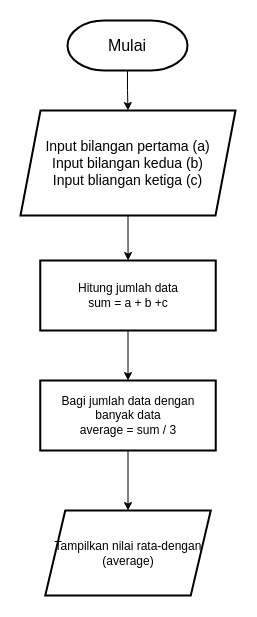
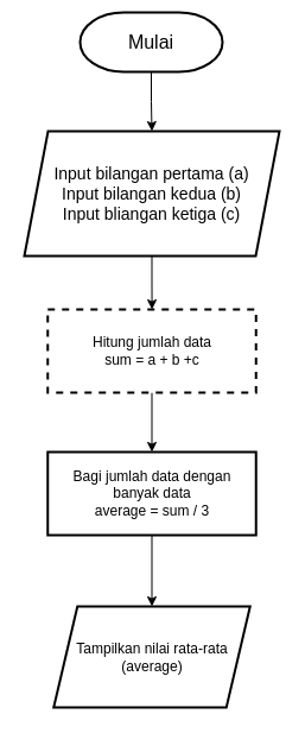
  <mxCell id="0" />
  <mxCell id="1" parent="0" />
  <mxCell id="2" value="" style="edgeStyle=orthogonalEdgeStyle;rounded=0;orthogonalLoop=1;jettySize=auto;html=1;" edge="1" parent="1" source="3" target="5"><mxGeometry relative="1" as="geometry" /></mxCell>
- <mxCell id="3" value="&lt;font style=&quot;font-size: 16px;&quot;&gt;Mulai&lt;/font&gt;" style="strokeWidth=2;html=1;shape=mxgraph.flowchart.terminator;whiteSpace=wrap;" vertex="1" parent="1"><mxGeometry x="67" y="20" width="120" height="50" as="geometry" /></mxCell>
+ <mxCell id="3" value="&lt;font style=&quot;font-size: 16px;&quot;&gt;Mulai&lt;/font&gt;" style="strokeWidth=2;html=1;shape=mxgraph.flowchart.terminator;whiteSpace=wrap;" vertex="1" parent="1"><mxGeometry x="67" y="10" width="120" height="50" as="geometry" /></mxCell>
  <mxCell id="4" value="" style="edgeStyle=orthogonalEdgeStyle;rounded=0;orthogonalLoop=1;jettySize=auto;html=1;" edge="1" parent="1" source="5" target="7"><mxGeometry relative="1" as="geometry" /></mxCell>
  <mxCell id="5" value="&lt;font style=&quot;font-size: 14px;&quot;&gt;Input bilangan pertama (a)&lt;/font&gt;&lt;div&gt;&lt;font style=&quot;font-size: 14px;&quot;&gt;Input bilangan kedua (b)&lt;/font&gt;&lt;/div&gt;&lt;div&gt;&lt;font style=&quot;font-size: 14px;&quot;&gt;Input bliangan ketiga (c)&lt;/font&gt;&lt;/div&gt;" style="shape=parallelogram;perimeter=parallelogramPerimeter;whiteSpace=wrap;html=1;fixedSize=1;strokeWidth=2;" vertex="1" parent="1"><mxGeometry x="20" y="110" width="215" height="105" as="geometry" /></mxCell>
  <mxCell id="6" value="" style="edgeStyle=orthogonalEdgeStyle;rounded=0;orthogonalLoop=1;jettySize=auto;html=1;" edge="1" parent="1" source="7" target="9"><mxGeometry relative="1" as="geometry" /></mxCell>
- <mxCell id="7" value="Hitung jumlah data&lt;div&gt;sum = a + b +c&lt;/div&gt;" style="whiteSpace=wrap;html=1;strokeWidth=2;" vertex="1" parent="1"><mxGeometry x="39.75" y="260" width="175.5" height="70" as="geometry" /></mxCell>
+ <mxCell id="7" value="Hitung jumlah data&lt;div&gt;sum = a + b +c&lt;/div&gt;" style="whiteSpace=wrap;html=1;strokeWidth=2;dashed=1;" vertex="1" parent="1"><mxGeometry x="39.75" y="260" width="175.5" height="70" as="geometry" /></mxCell>
  <mxCell id="8" value="" style="edgeStyle=orthogonalEdgeStyle;rounded=0;orthogonalLoop=1;jettySize=auto;html=1;" edge="1" parent="1" source="9" target="10"><mxGeometry relative="1" as="geometry" /></mxCell>
  <mxCell id="9" value="Bagi jumlah data dengan banyak data&lt;div&gt;average = sum / 3&lt;/div&gt;" style="whiteSpace=wrap;html=1;strokeWidth=2;" vertex="1" parent="1"><mxGeometry x="39.75" y="380" width="175.5" height="70" as="geometry" /></mxCell>
- <mxCell id="10" value="&lt;font style=&quot;font-size: 12px;&quot;&gt;Tampilkan nilai rata-dengan&lt;/font&gt;&lt;div style=&quot;&quot;&gt;&lt;font style=&quot;font-size: 12px;&quot;&gt;(average)&lt;/font&gt;&lt;/div&gt;" style="shape=parallelogram;perimeter=parallelogramPerimeter;whiteSpace=wrap;html=1;fixedSize=1;strokeWidth=2;" vertex="1" parent="1"><mxGeometry x="44.75" y="510" width="165.5" height="85" as="geometry" /></mxCell>
+ <mxCell id="10" value="&lt;font style=&quot;font-size: 12px;&quot;&gt;Tampilkan nilai rata-rata&lt;/font&gt;&lt;div style=&quot;&quot;&gt;&lt;font style=&quot;font-size: 12px;&quot;&gt;(average)&lt;/font&gt;&lt;/div&gt;" style="shape=parallelogram;perimeter=parallelogramPerimeter;whiteSpace=wrap;html=1;fixedSize=1;strokeWidth=2;" vertex="1" parent="1"><mxGeometry x="44.75" y="510" width="165.5" height="85" as="geometry" /></mxCell>
